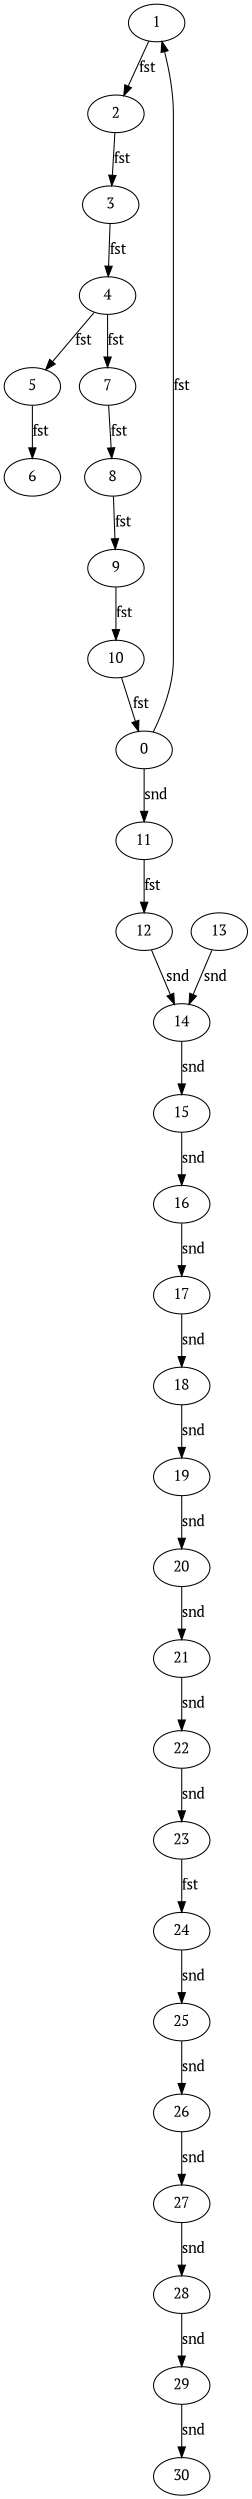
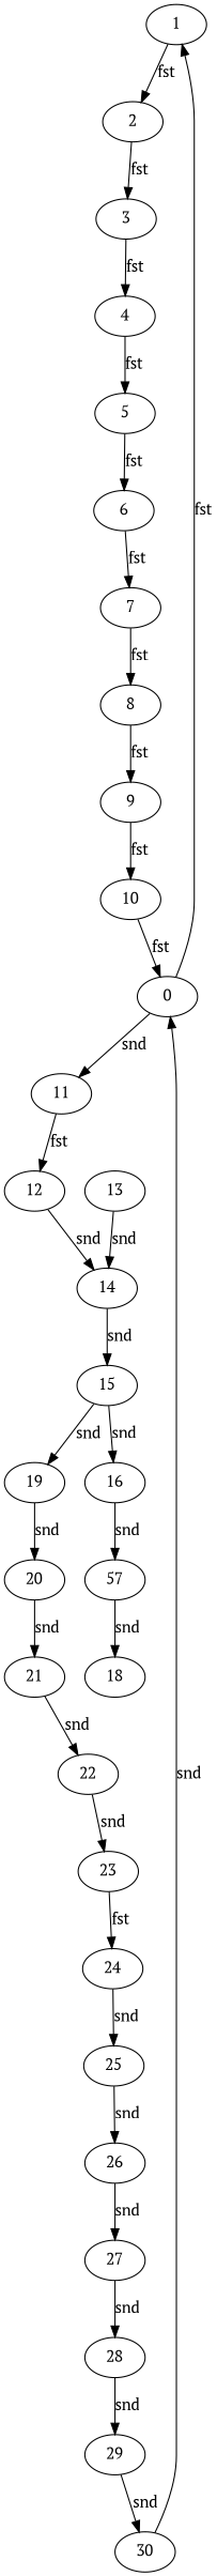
  digraph {
    fontname="PT Serif"
    node [fontname="PT Serif"]
    edge [fontname="PT Serif"]
    1
    2
    3
    4
    5
    6
    7
    8
    9
    10
    0
    11
    12
    14
    13
    15
    16
-   17
+   17 [label=57]
    18
    19
    20
    21
    22
    23
    24
    25
    26
    27
    28
    29
    30
    1 -> 2 [label=fst]
    2 -> 3 [label=fst]
    3 -> 4 [label=fst]
    4 -> 5 [label=fst]
    5 -> 6 [label=fst]
-   4 -> 7 [label=fst]
+   6 -> 7 [label=fst]
    7 -> 8 [label=fst]
    8 -> 9 [label=fst]
    9 -> 10 [label=fst]
    10 -> 0 [label=fst]
    0 -> 1 [label=fst]
    0 -> 11 [label=snd]
    11 -> 12 [label=fst]
    12 -> 14 [label=snd]
    14 -> 15 [label=snd]
    13 -> 14 [label=snd]
    15 -> 16 [label=snd]
    16 -> 17 [label=snd]
    17 -> 18 [label=snd]
-   18 -> 19 [label=snd]
+   15 -> 19 [label=snd]
    19 -> 20 [label=snd]
    20 -> 21 [label=snd]
    21 -> 22 [label=snd]
    22 -> 23 [label=snd]
    23 -> 24 [label=fst]
    24 -> 25 [label=snd]
    25 -> 26 [label=snd]
    26 -> 27 [label=snd]
    27 -> 28 [label=snd]
    28 -> 29 [label=snd]
    29 -> 30 [label=snd]
+   30 -> 0 [label=snd]
  }
